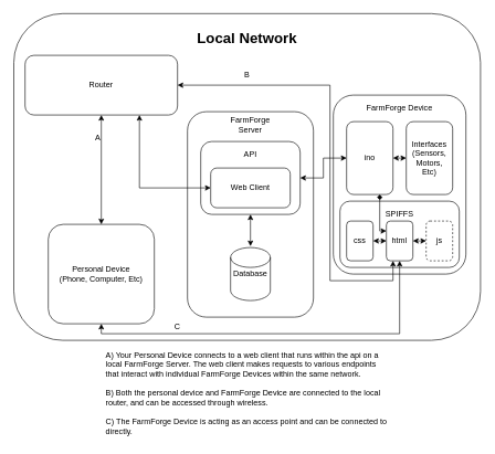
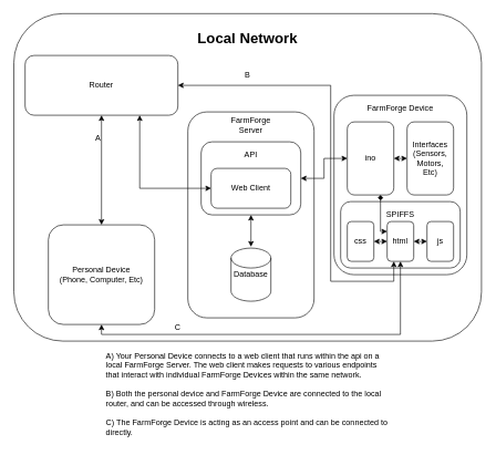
  <mxCell id="0" />
  <mxCell id="1" parent="0" />
  <mxCell id="2" value="" style="rounded=1;whiteSpace=wrap;html=1;" parent="1" vertex="1"><mxGeometry x="20" y="20" width="704" height="493" as="geometry" /></mxCell>
  <mxCell id="3" value="&lt;b&gt;&lt;font style=&quot;font-size: 22px&quot;&gt;Local Network&lt;/font&gt;&lt;/b&gt;" style="text;html=1;strokeColor=none;fillColor=none;align=center;verticalAlign=middle;whiteSpace=wrap;rounded=0;" parent="1" vertex="1"><mxGeometry x="287" y="33" width="170" height="50" as="geometry" /></mxCell>
  <mxCell id="4" value="" style="rounded=1;whiteSpace=wrap;html=1;" parent="1" vertex="1"><mxGeometry x="502" y="143" width="200" height="270" as="geometry" /></mxCell>
  <mxCell id="5" value="FarmForge Device" style="text;html=1;strokeColor=none;fillColor=none;align=center;verticalAlign=middle;whiteSpace=wrap;rounded=0;" parent="1" vertex="1"><mxGeometry x="547" y="153" width="110" height="20" as="geometry" /></mxCell>
  <mxCell id="6" value="" style="rounded=1;whiteSpace=wrap;html=1;" parent="1" vertex="1"><mxGeometry x="512" y="303" width="180" height="100" as="geometry" /></mxCell>
  <mxCell id="7" value="SPIFFS" style="text;html=1;strokeColor=none;fillColor=none;align=center;verticalAlign=middle;whiteSpace=wrap;rounded=0;" parent="1" vertex="1"><mxGeometry x="577" y="313" width="50" height="20" as="geometry" /></mxCell>
  <mxCell id="8" style="edgeStyle=orthogonalEdgeStyle;rounded=0;orthogonalLoop=1;jettySize=auto;html=1;exitX=1;exitY=0.5;exitDx=0;exitDy=0;entryX=0;entryY=0.5;entryDx=0;entryDy=0;startArrow=classic;startFill=1;" parent="1" source="9" target="12" edge="1"><mxGeometry relative="1" as="geometry" /></mxCell>
  <mxCell id="9" value="css" style="rounded=1;whiteSpace=wrap;html=1;" parent="1" vertex="1"><mxGeometry x="522" y="333" width="40" height="60" as="geometry" /></mxCell>
  <mxCell id="10" style="edgeStyle=orthogonalEdgeStyle;rounded=0;orthogonalLoop=1;jettySize=auto;html=1;exitX=1;exitY=0.5;exitDx=0;exitDy=0;entryX=0;entryY=0.5;entryDx=0;entryDy=0;startArrow=classic;startFill=1;endArrow=classic;endFill=1;" parent="1" source="12" target="13" edge="1"><mxGeometry relative="1" as="geometry" /></mxCell>
  <mxCell id="11" style="edgeStyle=orthogonalEdgeStyle;rounded=0;orthogonalLoop=1;jettySize=auto;html=1;exitX=0;exitY=0.25;exitDx=0;exitDy=0;startArrow=classic;startFill=1;endArrow=diamond;endFill=1;" parent="1" source="12" target="15" edge="1"><mxGeometry relative="1" as="geometry"><Array as="points"><mxPoint x="572" y="348" /></Array></mxGeometry></mxCell>
  <mxCell id="12" value="html" style="rounded=1;whiteSpace=wrap;html=1;" parent="1" vertex="1"><mxGeometry x="582" y="333" width="40" height="60" as="geometry" /></mxCell>
- <mxCell id="13" value="js" style="rounded=1;whiteSpace=wrap;html=1;dashed=1;" parent="1" vertex="1"><mxGeometry x="642" y="333" width="40" height="60" as="geometry" /></mxCell>
+ <mxCell id="13" value="js" style="rounded=1;whiteSpace=wrap;html=1;" parent="1" vertex="1"><mxGeometry x="642" y="333" width="40" height="60" as="geometry" /></mxCell>
  <mxCell id="14" style="edgeStyle=orthogonalEdgeStyle;rounded=0;orthogonalLoop=1;jettySize=auto;html=1;exitX=1;exitY=0.5;exitDx=0;exitDy=0;entryX=0;entryY=0.5;entryDx=0;entryDy=0;startArrow=classic;startFill=1;endArrow=classic;endFill=1;" parent="1" source="15" target="16" edge="1"><mxGeometry relative="1" as="geometry" /></mxCell>
  <mxCell id="15" value="ino" style="rounded=1;whiteSpace=wrap;html=1;" parent="1" vertex="1"><mxGeometry x="522" y="183" width="70" height="110" as="geometry" /></mxCell>
  <mxCell id="16" value="Interfaces&lt;br&gt;(Sensors,&lt;br&gt;Motors,&lt;br&gt;Etc)" style="rounded=1;whiteSpace=wrap;html=1;" parent="1" vertex="1"><mxGeometry x="612" y="183" width="70" height="110" as="geometry" /></mxCell>
  <mxCell id="17" style="edgeStyle=orthogonalEdgeStyle;rounded=0;orthogonalLoop=1;jettySize=auto;html=1;exitX=0.5;exitY=0;exitDx=0;exitDy=0;entryX=0.5;entryY=1;entryDx=0;entryDy=0;startArrow=classic;startFill=1;" parent="1" source="19" target="21" edge="1"><mxGeometry relative="1" as="geometry" /></mxCell>
  <mxCell id="18" style="edgeStyle=orthogonalEdgeStyle;rounded=0;orthogonalLoop=1;jettySize=auto;html=1;exitX=0.5;exitY=1;exitDx=0;exitDy=0;entryX=0.5;entryY=1;entryDx=0;entryDy=0;startArrow=classic;startFill=1;" edge="1" parent="1" source="19" target="12"><mxGeometry relative="1" as="geometry"><Array as="points"><mxPoint x="152" y="503" /><mxPoint x="602" y="503" /></Array></mxGeometry></mxCell>
  <mxCell id="19" value="Personal Device&lt;br&gt;(Phone, Computer, Etc)" style="rounded=1;whiteSpace=wrap;html=1;" parent="1" vertex="1"><mxGeometry x="72" y="338" width="160" height="150" as="geometry" /></mxCell>
  <mxCell id="20" style="edgeStyle=orthogonalEdgeStyle;rounded=0;orthogonalLoop=1;jettySize=auto;html=1;exitX=1;exitY=0.5;exitDx=0;exitDy=0;entryX=0.25;entryY=1;entryDx=0;entryDy=0;startArrow=classic;startFill=1;" edge="1" parent="1" source="21" target="12"><mxGeometry relative="1" as="geometry"><Array as="points"><mxPoint x="497" y="128" /><mxPoint x="497" y="423" /><mxPoint x="592" y="423" /></Array></mxGeometry></mxCell>
  <mxCell id="21" value="Router" style="rounded=1;whiteSpace=wrap;html=1;" parent="1" vertex="1"><mxGeometry x="37" y="83" width="230" height="90" as="geometry" /></mxCell>
  <mxCell id="22" value="" style="rounded=1;whiteSpace=wrap;html=1;" parent="1" vertex="1"><mxGeometry x="282" y="168" width="190" height="310" as="geometry" /></mxCell>
  <mxCell id="23" value="FarmForge Server" style="text;html=1;strokeColor=none;fillColor=none;align=center;verticalAlign=middle;whiteSpace=wrap;rounded=0;" parent="1" vertex="1"><mxGeometry x="337" y="173" width="80" height="30" as="geometry" /></mxCell>
  <mxCell id="24" value="Database" style="shape=cylinder2;whiteSpace=wrap;html=1;boundedLbl=1;backgroundOutline=1;size=15;" vertex="1" parent="1"><mxGeometry x="347" y="373" width="60" height="80" as="geometry" /></mxCell>
  <mxCell id="25" style="edgeStyle=orthogonalEdgeStyle;rounded=0;orthogonalLoop=1;jettySize=auto;html=1;exitX=0.5;exitY=1;exitDx=0;exitDy=0;entryX=0.5;entryY=-0.025;entryDx=0;entryDy=0;entryPerimeter=0;startArrow=classic;startFill=1;" edge="1" parent="1" source="27" target="24"><mxGeometry relative="1" as="geometry" /></mxCell>
  <mxCell id="26" style="edgeStyle=orthogonalEdgeStyle;rounded=0;orthogonalLoop=1;jettySize=auto;html=1;exitX=1;exitY=0.5;exitDx=0;exitDy=0;startArrow=classic;startFill=1;" edge="1" parent="1" source="27" target="15"><mxGeometry relative="1" as="geometry" /></mxCell>
  <mxCell id="27" value="" style="rounded=1;whiteSpace=wrap;html=1;" vertex="1" parent="1"><mxGeometry x="302" y="213" width="150" height="110" as="geometry" /></mxCell>
  <mxCell id="28" value="API" style="text;html=1;strokeColor=none;fillColor=none;align=center;verticalAlign=middle;whiteSpace=wrap;rounded=0;" vertex="1" parent="1"><mxGeometry x="357" y="223" width="40" height="20" as="geometry" /></mxCell>
  <mxCell id="29" value="Web Client" style="rounded=1;whiteSpace=wrap;html=1;" vertex="1" parent="1"><mxGeometry x="317" y="253" width="120" height="60" as="geometry" /></mxCell>
  <mxCell id="30" style="edgeStyle=orthogonalEdgeStyle;rounded=0;orthogonalLoop=1;jettySize=auto;html=1;exitX=0.75;exitY=1;exitDx=0;exitDy=0;entryX=0;entryY=0.5;entryDx=0;entryDy=0;startArrow=classic;startFill=1;" edge="1" parent="1" source="21" target="29"><mxGeometry relative="1" as="geometry" /></mxCell>
  <mxCell id="31" value="A" style="text;html=1;strokeColor=none;fillColor=none;align=center;verticalAlign=middle;whiteSpace=wrap;rounded=0;" vertex="1" parent="1"><mxGeometry x="127" y="198" width="40" height="20" as="geometry" /></mxCell>
  <mxCell id="32" value="B" style="text;html=1;strokeColor=none;fillColor=none;align=center;verticalAlign=middle;whiteSpace=wrap;rounded=0;" vertex="1" parent="1"><mxGeometry x="352" y="103" width="40" height="20" as="geometry" /></mxCell>
  <mxCell id="33" value="A) Your Personal Device connects to a web client that runs within the api on a local FarmForge Server. The web client makes requests to various endpoints that interact with individual FarmForge Devices within the same network.&amp;nbsp;&lt;br&gt;&lt;br&gt;B) Both the personal device and FarmForge Device are connected to the local router, and can be accessed through wireless.&lt;br&gt;&lt;br&gt;C) The FarmForge Device is acting as an access point and can be connected to directly." style="text;html=1;strokeColor=none;fillColor=none;align=left;verticalAlign=middle;whiteSpace=wrap;rounded=0;" vertex="1" parent="1"><mxGeometry x="157" y="523" width="430" height="140" as="geometry" /></mxCell>
  <mxCell id="34" value="C" style="text;html=1;strokeColor=none;fillColor=none;align=center;verticalAlign=middle;whiteSpace=wrap;rounded=0;" vertex="1" parent="1"><mxGeometry x="247" y="483" width="40" height="20" as="geometry" /></mxCell>
